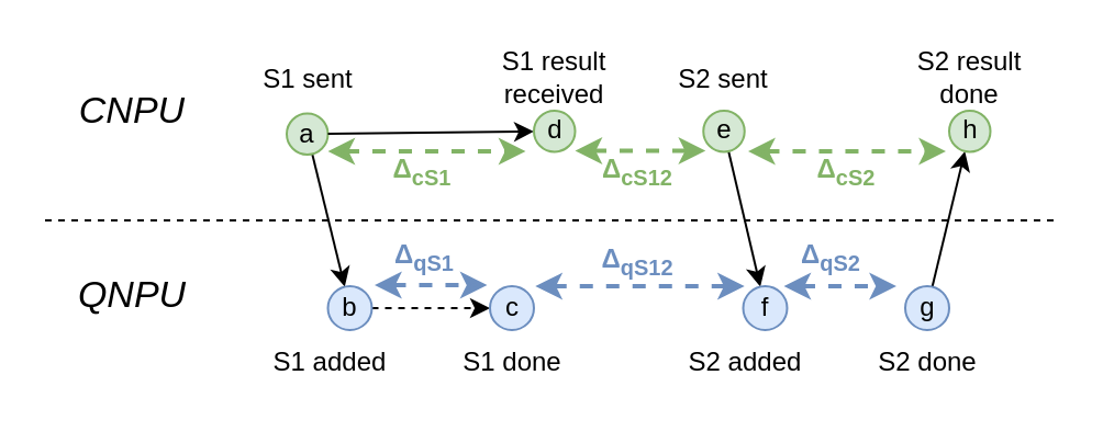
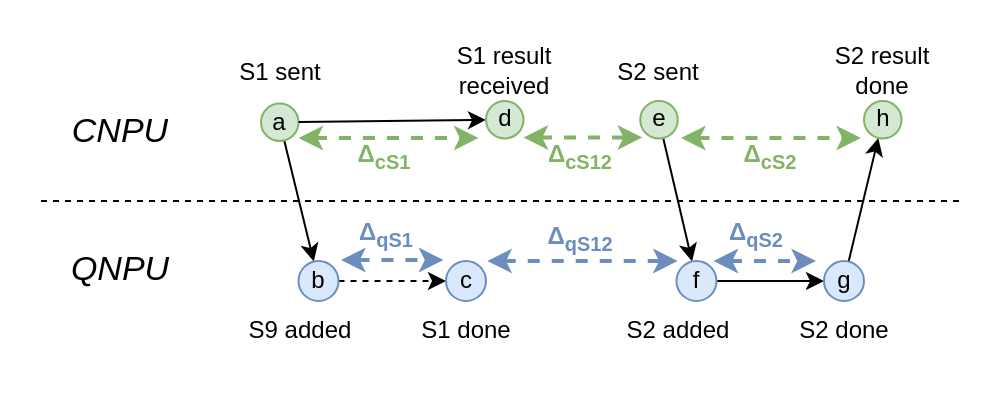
  <mxCell id="0" />
  <mxCell id="1" parent="0" />
- <mxCell id="2" value="CNPU" style="text;html=1;align=center;verticalAlign=middle;whiteSpace=wrap;rounded=0;fontStyle=2;fontSize=17;fontFamily=Helvetica;" parent="1" vertex="1"><mxGeometry x="30" y="36.25" width="60" height="30" as="geometry" /></mxCell>
+ <mxCell id="2" value="CNPU" style="text;html=1;align=center;verticalAlign=middle;whiteSpace=wrap;rounded=0;fontStyle=2;fontSize=17;fontFamily=Helvetica;" parent="1" vertex="1"><mxGeometry x="30" y="51.25" width="60" height="30" as="geometry" /></mxCell>
  <mxCell id="3" value="QNPU" style="text;html=1;align=center;verticalAlign=middle;whiteSpace=wrap;rounded=0;fontStyle=2;fontSize=17;fontFamily=Helvetica;" parent="1" vertex="1"><mxGeometry x="30" y="120" width="60" height="30" as="geometry" /></mxCell>
  <mxCell id="4" style="edgeStyle=none;html=1;" parent="1" source="5" target="8" edge="1"><mxGeometry relative="1" as="geometry"><mxPoint x="140" y="130" as="targetPoint" /></mxGeometry></mxCell>
  <mxCell id="5" value="a" style="ellipse;whiteSpace=wrap;html=1;aspect=fixed;fillColor=#d5e8d4;strokeColor=#82b366;" parent="1" vertex="1"><mxGeometry x="130" y="51.25" width="18.75" height="18.75" as="geometry" /></mxCell>
  <mxCell id="6" value="S1 sent" style="text;html=1;align=center;verticalAlign=middle;whiteSpace=wrap;rounded=0;" parent="1" vertex="1"><mxGeometry x="110" y="21.25" width="60" height="30" as="geometry" /></mxCell>
  <mxCell id="7" style="edgeStyle=none;html=1;exitX=1;exitY=0.5;exitDx=0;exitDy=0;entryX=0;entryY=0.5;entryDx=0;entryDy=0;dashed=1;" parent="1" source="8" target="13" edge="1"><mxGeometry relative="1" as="geometry" /></mxCell>
  <mxCell id="8" value="b" style="ellipse;whiteSpace=wrap;html=1;aspect=fixed;fillColor=#dae8fc;strokeColor=#6c8ebf;" parent="1" vertex="1"><mxGeometry x="148.75" y="130" width="20" height="20" as="geometry" /></mxCell>
- <mxCell id="9" value="S1 added" style="text;html=1;align=center;verticalAlign=middle;whiteSpace=wrap;rounded=0;" parent="1" vertex="1"><mxGeometry x="120" y="150" width="60" height="30" as="geometry" /></mxCell>
+ <mxCell id="9" value="S9 added" style="text;html=1;align=center;verticalAlign=middle;whiteSpace=wrap;rounded=0;" parent="1" vertex="1"><mxGeometry x="120" y="150" width="60" height="30" as="geometry" /></mxCell>
  <mxCell id="10" style="edgeStyle=none;html=1;startArrow=classic;startFill=1;endArrow=none;endFill=0;" parent="1" source="11" target="5" edge="1"><mxGeometry relative="1" as="geometry"><mxPoint x="232.5" y="130" as="targetPoint" /></mxGeometry></mxCell>
  <mxCell id="11" value="d" style="ellipse;whiteSpace=wrap;html=1;aspect=fixed;fillColor=#d5e8d4;strokeColor=#82b366;" parent="1" vertex="1"><mxGeometry x="242.51" y="50" width="18.75" height="18.75" as="geometry" /></mxCell>
  <mxCell id="12" value="S1 result&lt;div&gt;received&lt;/div&gt;" style="text;html=1;align=center;verticalAlign=middle;whiteSpace=wrap;rounded=0;" parent="1" vertex="1"><mxGeometry x="221.88" y="20" width="60" height="30" as="geometry" /></mxCell>
  <mxCell id="13" value="c" style="ellipse;whiteSpace=wrap;html=1;aspect=fixed;fillColor=#dae8fc;strokeColor=#6c8ebf;" parent="1" vertex="1"><mxGeometry x="222.5" y="130" width="20" height="20" as="geometry" /></mxCell>
  <mxCell id="14" value="S1 done" style="text;html=1;align=center;verticalAlign=middle;whiteSpace=wrap;rounded=0;" parent="1" vertex="1"><mxGeometry x="202.5" y="150" width="60" height="30" as="geometry" /></mxCell>
  <mxCell id="15" style="edgeStyle=none;html=1;" parent="1" source="16" target="19" edge="1"><mxGeometry relative="1" as="geometry"><mxPoint x="329" y="130" as="targetPoint" /></mxGeometry></mxCell>
  <mxCell id="16" value="e" style="ellipse;whiteSpace=wrap;html=1;aspect=fixed;fillColor=#d5e8d4;strokeColor=#82b366;" parent="1" vertex="1"><mxGeometry x="319.63" y="50" width="18.75" height="18.75" as="geometry" /></mxCell>
  <mxCell id="17" value="S2 sent" style="text;html=1;align=center;verticalAlign=middle;whiteSpace=wrap;rounded=0;" parent="1" vertex="1"><mxGeometry x="299" y="21.25" width="60" height="30" as="geometry" /></mxCell>
+ <mxCell id="18" style="edgeStyle=none;html=1;exitX=1;exitY=0.5;exitDx=0;exitDy=0;entryX=0;entryY=0.5;entryDx=0;entryDy=0;" parent="1" source="19" target="24" edge="1"><mxGeometry relative="1" as="geometry" /></mxCell>
  <mxCell id="19" value="f" style="ellipse;whiteSpace=wrap;html=1;aspect=fixed;fillColor=#dae8fc;strokeColor=#6c8ebf;" parent="1" vertex="1"><mxGeometry x="337.75" y="130" width="20" height="20" as="geometry" /></mxCell>
  <mxCell id="20" value="S2 added" style="text;html=1;align=center;verticalAlign=middle;whiteSpace=wrap;rounded=0;" parent="1" vertex="1"><mxGeometry x="309" y="150" width="60" height="30" as="geometry" /></mxCell>
  <mxCell id="21" style="edgeStyle=none;html=1;startArrow=classic;startFill=1;endArrow=none;endFill=0;" parent="1" source="22" target="24" edge="1"><mxGeometry relative="1" as="geometry"><mxPoint x="421.5" y="130" as="targetPoint" /></mxGeometry></mxCell>
  <mxCell id="22" value="h" style="ellipse;whiteSpace=wrap;html=1;aspect=fixed;fillColor=#d5e8d4;strokeColor=#82b366;" parent="1" vertex="1"><mxGeometry x="431.5" y="50" width="18.75" height="18.75" as="geometry" /></mxCell>
  <mxCell id="23" value="S2 result&lt;div&gt;done&lt;/div&gt;" style="text;html=1;align=center;verticalAlign=middle;whiteSpace=wrap;rounded=0;" parent="1" vertex="1"><mxGeometry x="410.88" y="20" width="60" height="30" as="geometry" /></mxCell>
  <mxCell id="24" value="g" style="ellipse;whiteSpace=wrap;html=1;aspect=fixed;fillColor=#dae8fc;strokeColor=#6c8ebf;" parent="1" vertex="1"><mxGeometry x="411.5" y="130" width="20" height="20" as="geometry" /></mxCell>
  <mxCell id="25" value="S2 done" style="text;html=1;align=center;verticalAlign=middle;whiteSpace=wrap;rounded=0;" parent="1" vertex="1"><mxGeometry x="391.5" y="150" width="60" height="30" as="geometry" /></mxCell>
  <mxCell id="26" value="" style="endArrow=classic;startArrow=classic;html=1;dashed=1;fillColor=#d5e8d4;strokeColor=#82b366;strokeWidth=2;" parent="1" edge="1"><mxGeometry width="50" height="50" relative="1" as="geometry"><mxPoint x="148.75" y="68.47" as="sourcePoint" /><mxPoint x="238.75" y="68.47" as="targetPoint" /></mxGeometry></mxCell>
  <mxCell id="27" value="Δ&lt;sub&gt;cS1&lt;/sub&gt;" style="text;html=1;align=center;verticalAlign=middle;whiteSpace=wrap;rounded=0;fontColor=#82B366;fontStyle=1" parent="1" vertex="1"><mxGeometry x="161.88" y="65" width="60" height="25" as="geometry" /></mxCell>
  <mxCell id="28" value="" style="endArrow=classic;startArrow=classic;html=1;dashed=1;fillColor=#d5e8d4;strokeColor=#82b366;strokeWidth=2;" parent="1" edge="1"><mxGeometry width="50" height="50" relative="1" as="geometry"><mxPoint x="340" y="68.47" as="sourcePoint" /><mxPoint x="430" y="68.47" as="targetPoint" /></mxGeometry></mxCell>
  <mxCell id="29" value="Δ&lt;sub&gt;cS2&lt;/sub&gt;" style="text;html=1;align=center;verticalAlign=middle;whiteSpace=wrap;rounded=0;fontColor=#82B366;fontStyle=1" parent="1" vertex="1"><mxGeometry x="355" y="62.5" width="60" height="30" as="geometry" /></mxCell>
  <mxCell id="30" value="" style="endArrow=classic;startArrow=classic;html=1;dashed=1;fillColor=#dae8fc;strokeColor=#6c8ebf;strokeWidth=2;" parent="1" edge="1"><mxGeometry width="50" height="50" relative="1" as="geometry"><mxPoint x="170" y="129.52" as="sourcePoint" /><mxPoint x="221.25" y="129.52" as="targetPoint" /></mxGeometry></mxCell>
  <mxCell id="31" value="Δ&lt;sub&gt;qS1&lt;/sub&gt;" style="text;html=1;align=center;verticalAlign=middle;whiteSpace=wrap;rounded=0;fontColor=#6C8EBF;fontStyle=1" parent="1" vertex="1"><mxGeometry x="162.5" y="107.36" width="60" height="20" as="geometry" /></mxCell>
  <mxCell id="32" value="" style="endArrow=classic;startArrow=classic;html=1;dashed=1;fillColor=#dae8fc;strokeColor=#6c8ebf;strokeWidth=2;" parent="1" edge="1"><mxGeometry width="50" height="50" relative="1" as="geometry"><mxPoint x="356.25" y="130" as="sourcePoint" /><mxPoint x="407.5" y="130" as="targetPoint" /></mxGeometry></mxCell>
  <mxCell id="33" value="Δ&lt;sub&gt;qS2&lt;/sub&gt;" style="text;html=1;align=center;verticalAlign=middle;whiteSpace=wrap;rounded=0;fontColor=#6C8EBF;fontStyle=1" parent="1" vertex="1"><mxGeometry x="347.5" y="107.36" width="60" height="20" as="geometry" /></mxCell>
  <mxCell id="34" value="" style="endArrow=classic;startArrow=classic;html=1;dashed=1;fillColor=#dae8fc;strokeColor=#6c8ebf;strokeWidth=2;exitX=1;exitY=0.5;exitDx=0;exitDy=0;entryX=0;entryY=0.5;entryDx=0;entryDy=0;" parent="1" edge="1"><mxGeometry width="50" height="50" relative="1" as="geometry"><mxPoint x="243.13" y="130" as="sourcePoint" /><mxPoint x="338.38" y="130" as="targetPoint" /></mxGeometry></mxCell>
  <mxCell id="35" value="Δ&lt;sub&gt;qS12&lt;/sub&gt;" style="text;html=1;align=center;verticalAlign=middle;whiteSpace=wrap;rounded=0;fontColor=#6C8EBF;fontStyle=1" parent="1" vertex="1"><mxGeometry x="259.63" y="108.75" width="60" height="20" as="geometry" /></mxCell>
  <mxCell id="36" value="" style="endArrow=classic;startArrow=classic;html=1;dashed=1;fillColor=#d5e8d4;strokeColor=#82b366;strokeWidth=2;" parent="1" edge="1"><mxGeometry width="50" height="50" relative="1" as="geometry"><mxPoint x="261.26" y="68.27" as="sourcePoint" /><mxPoint x="320.63" y="68.27" as="targetPoint" /></mxGeometry></mxCell>
  <mxCell id="37" value="Δ&lt;sub&gt;cS12&lt;/sub&gt;" style="text;html=1;align=center;verticalAlign=middle;whiteSpace=wrap;rounded=0;fontColor=#82B366;fontStyle=1" parent="1" vertex="1"><mxGeometry x="259.63" y="70" width="60" height="15" as="geometry" /></mxCell>
  <mxCell id="38" value="" style="endArrow=none;dashed=1;html=1;" parent="1" edge="1"><mxGeometry width="50" height="50" relative="1" as="geometry"><mxPoint x="20" y="100" as="sourcePoint" /><mxPoint x="480" y="100" as="targetPoint" /></mxGeometry></mxCell>
